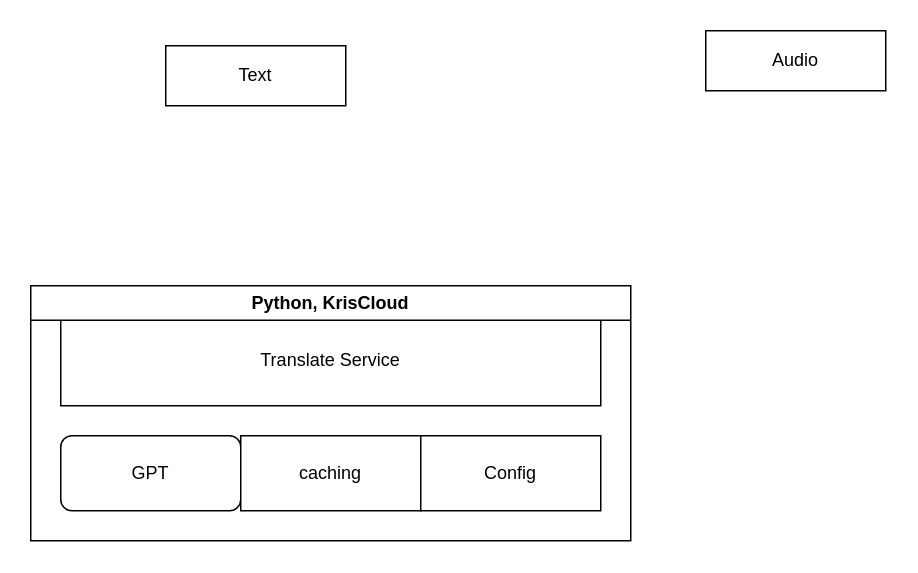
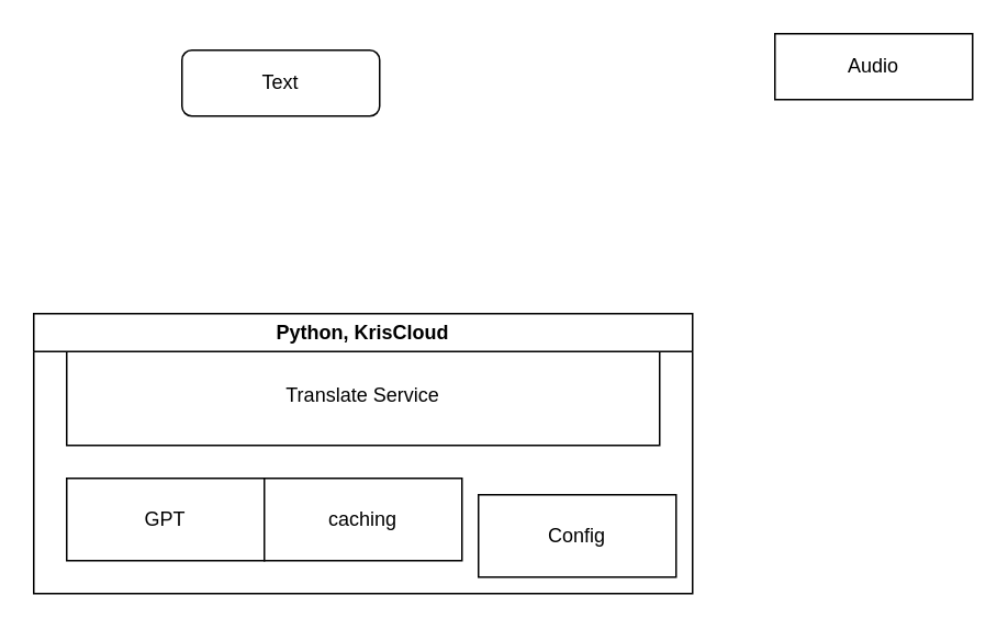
  <mxCell id="0" />
  <mxCell id="1" parent="0" />
  <mxCell id="2" value="Translate Service" style="rounded=0;whiteSpace=wrap;html=1;" vertex="1" parent="1"><mxGeometry x="40" y="210" width="360" height="60" as="geometry" /></mxCell>
- <mxCell id="3" value="Text" style="rounded=0;whiteSpace=wrap;html=1;" vertex="1" parent="1"><mxGeometry x="110" y="30" width="120" height="40" as="geometry" /></mxCell>
+ <mxCell id="3" value="Text" style="whiteSpace=wrap;html=1;rounded=1;" vertex="1" parent="1"><mxGeometry x="110" y="30" width="120" height="40" as="geometry" /></mxCell>
  <mxCell id="4" value="Audio" style="rounded=0;whiteSpace=wrap;html=1;" vertex="1" parent="1"><mxGeometry x="470" y="20" width="120" height="40" as="geometry" /></mxCell>
- <mxCell id="5" value="GPT" style="whiteSpace=wrap;html=1;rounded=1;" vertex="1" parent="1"><mxGeometry x="40" y="290" width="120" height="50" as="geometry" /></mxCell>
+ <mxCell id="5" value="GPT" style="rounded=0;whiteSpace=wrap;html=1;" vertex="1" parent="1"><mxGeometry x="40" y="290" width="120" height="50" as="geometry" /></mxCell>
  <mxCell id="6" value="caching" style="rounded=0;whiteSpace=wrap;html=1;" vertex="1" parent="1"><mxGeometry x="160" y="290" width="120" height="50" as="geometry" /></mxCell>
  <mxCell id="7" value="Python, KrisCloud" style="swimlane;whiteSpace=wrap;html=1;" vertex="1" parent="1"><mxGeometry x="20" y="190" width="400" height="170" as="geometry" /></mxCell>
- <mxCell id="8" value="Config" style="rounded=0;whiteSpace=wrap;html=1;" vertex="1" parent="7"><mxGeometry x="260" y="100" width="120" height="50" as="geometry" /></mxCell>
+ <mxCell id="8" value="Config" style="rounded=0;whiteSpace=wrap;html=1;" vertex="1" parent="7"><mxGeometry x="270" y="110" width="120" height="50" as="geometry" /></mxCell>
